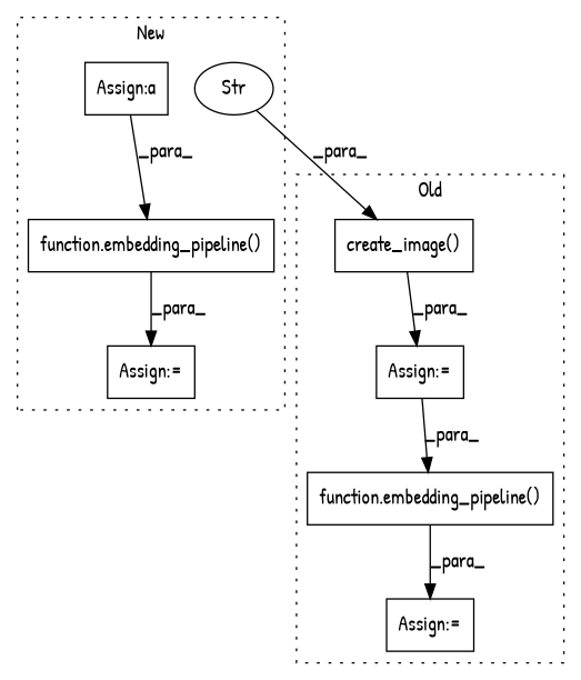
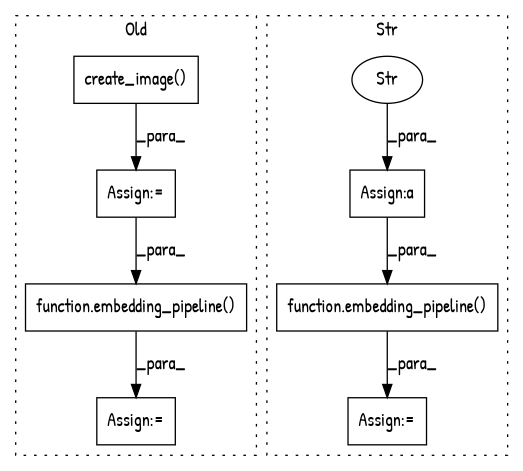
  digraph {
    fontname="Patrick Hand"
    node [a=75 fontname="Patrick Hand" l=3 shape=box]
    edge [fontname="Patrick Hand"]
    n1 [l="19,1" label="function.embedding_pipeline()" s="2634,2656"]
    n2 [l=17 label="create_image()" s=2543]
    n3 [a=68 label="Assign:=" s=2631]
    n4 [a=68 label="Assign:=" s=2540]
    n5 [l="19,1" label="function.embedding_pipeline()" s="2558,2613"]
    n6 [a=82 label="Assign:a" s=2586]
    n7 [a=66 l=24 label=Str s=2589 shape=ellipse]
    n8 [a=68 label="Assign:=" s=2555]
    subgraph cluster_1 {
      label=Old
      style=dotted
      n1
      n2
      n3
      n4
    }
    subgraph cluster_2 {
-     label=New
+     label=Str
      style=dotted
      n5
      n6
      n7
      n8
    }
    n1 -> n3 [label=_para_]
    n2 -> n4 [label=_para_]
    n4 -> n1 [label=_para_]
    n5 -> n8 [label=_para_]
    n6 -> n5 [label=_para_]
-   n7 -> n2 [label=_para_]
+   n7 -> n6 [label=_para_]
  }
